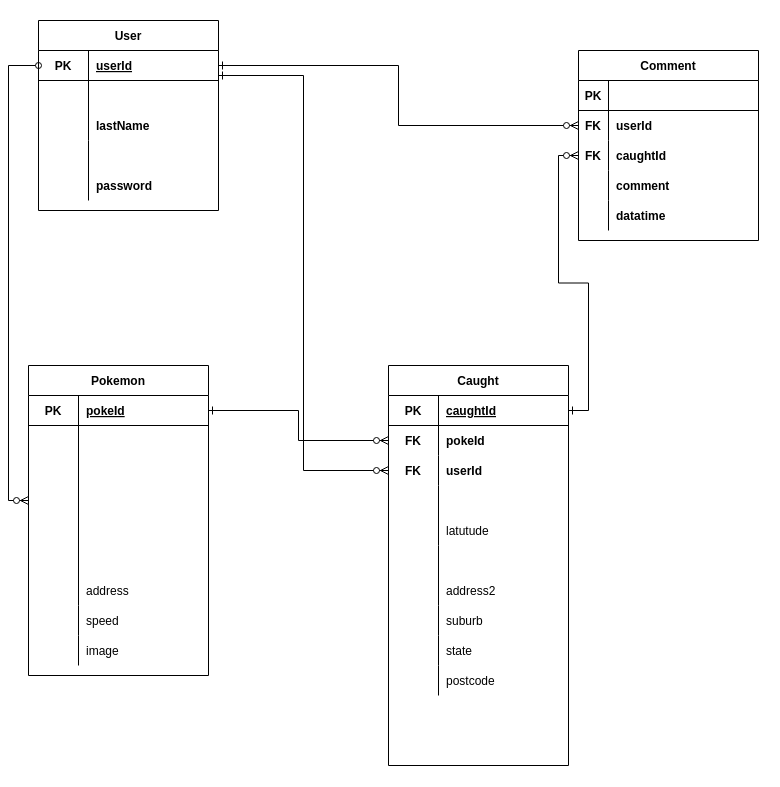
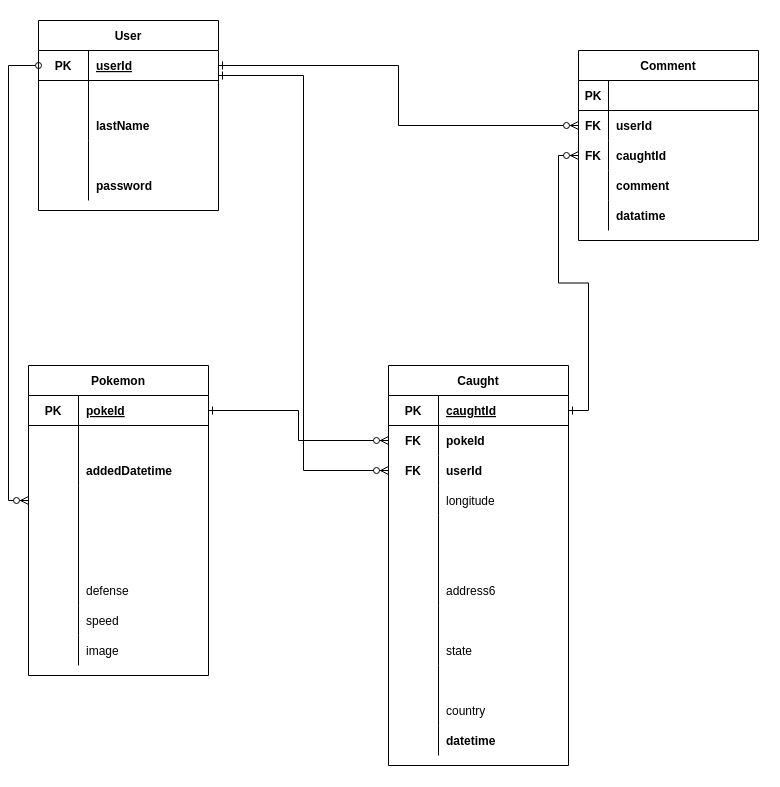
  <mxCell id="0" />
  <mxCell id="1" parent="0" />
  <mxCell id="2" style="edgeStyle=orthogonalEdgeStyle;rounded=0;orthogonalLoop=1;jettySize=auto;html=1;endArrow=ERzeroToMany;endFill=1;startArrow=ERone;startFill=0;" parent="1" source="20" target="7" edge="1"><mxGeometry relative="1" as="geometry"><Array as="points"><mxPoint x="390" y="65" /><mxPoint x="390" y="125" /></Array></mxGeometry></mxCell>
  <mxCell id="3" style="edgeStyle=orthogonalEdgeStyle;rounded=0;orthogonalLoop=1;jettySize=auto;html=1;startArrow=ERone;startFill=0;endArrow=ERzeroToMany;endFill=1;" parent="1" source="60" target="10" edge="1"><mxGeometry relative="1" as="geometry" /></mxCell>
  <mxCell id="4" value="Comment" style="shape=table;startSize=30;container=1;collapsible=1;childLayout=tableLayout;fixedRows=1;rowLines=0;fontStyle=1;align=center;resizeLast=1;" parent="1" vertex="1"><mxGeometry x="570" y="50" width="180" height="190" as="geometry"><mxRectangle x="560" y="370" width="90" height="30" as="alternateBounds" /></mxGeometry></mxCell>
  <mxCell id="5" value="" style="shape=partialRectangle;collapsible=0;dropTarget=0;pointerEvents=0;fillColor=none;top=0;left=0;bottom=1;right=0;points=[[0,0.5],[1,0.5]];portConstraint=eastwest;" parent="4" vertex="1"><mxGeometry y="30" width="180" height="30" as="geometry" /></mxCell>
  <mxCell id="6" value="PK" style="shape=partialRectangle;connectable=0;fillColor=none;top=0;left=0;bottom=0;right=0;fontStyle=1;overflow=hidden;" parent="5" vertex="1"><mxGeometry width="30" height="30" as="geometry" /></mxCell>
  <mxCell id="7" value="" style="shape=partialRectangle;collapsible=0;dropTarget=0;pointerEvents=0;fillColor=none;top=0;left=0;bottom=0;right=0;points=[[0,0.5],[1,0.5]];portConstraint=eastwest;" parent="4" vertex="1"><mxGeometry y="60" width="180" height="30" as="geometry" /></mxCell>
  <mxCell id="8" value="FK" style="shape=partialRectangle;connectable=0;fillColor=none;top=0;left=0;bottom=0;right=0;editable=1;overflow=hidden;fontStyle=1;" parent="7" vertex="1"><mxGeometry width="30" height="30" as="geometry" /></mxCell>
  <mxCell id="9" value="userId" style="shape=partialRectangle;connectable=0;fillColor=none;top=0;left=0;bottom=0;right=0;align=left;spacingLeft=6;overflow=hidden;fontStyle=1;" parent="7" vertex="1"><mxGeometry x="30" width="150" height="30" as="geometry" /></mxCell>
  <mxCell id="10" value="" style="shape=partialRectangle;collapsible=0;dropTarget=0;pointerEvents=0;fillColor=none;top=0;left=0;bottom=0;right=0;points=[[0,0.5],[1,0.5]];portConstraint=eastwest;" parent="4" vertex="1"><mxGeometry y="90" width="180" height="30" as="geometry" /></mxCell>
  <mxCell id="11" value="FK" style="shape=partialRectangle;connectable=0;fillColor=none;top=0;left=0;bottom=0;right=0;editable=1;overflow=hidden;fontStyle=1;" parent="10" vertex="1"><mxGeometry width="30" height="30" as="geometry" /></mxCell>
  <mxCell id="12" value="caughtId" style="shape=partialRectangle;connectable=0;fillColor=none;top=0;left=0;bottom=0;right=0;align=left;spacingLeft=6;overflow=hidden;fontStyle=1;" parent="10" vertex="1"><mxGeometry x="30" width="150" height="30" as="geometry" /></mxCell>
  <mxCell id="13" value="" style="shape=partialRectangle;collapsible=0;dropTarget=0;pointerEvents=0;fillColor=none;top=0;left=0;bottom=0;right=0;points=[[0,0.5],[1,0.5]];portConstraint=eastwest;" parent="4" vertex="1"><mxGeometry y="120" width="180" height="30" as="geometry" /></mxCell>
  <mxCell id="14" value="" style="shape=partialRectangle;connectable=0;fillColor=none;top=0;left=0;bottom=0;right=0;editable=1;overflow=hidden;" parent="13" vertex="1"><mxGeometry width="30" height="30" as="geometry" /></mxCell>
  <mxCell id="15" value="comment" style="shape=partialRectangle;connectable=0;fillColor=none;top=0;left=0;bottom=0;right=0;align=left;spacingLeft=6;overflow=hidden;fontStyle=1;" parent="13" vertex="1"><mxGeometry x="30" width="150" height="30" as="geometry" /></mxCell>
  <mxCell id="16" value="" style="shape=partialRectangle;collapsible=0;dropTarget=0;pointerEvents=0;fillColor=none;top=0;left=0;bottom=0;right=0;points=[[0,0.5],[1,0.5]];portConstraint=eastwest;" parent="4" vertex="1"><mxGeometry y="150" width="180" height="30" as="geometry" /></mxCell>
  <mxCell id="17" value="" style="shape=partialRectangle;connectable=0;fillColor=none;top=0;left=0;bottom=0;right=0;editable=1;overflow=hidden;" parent="16" vertex="1"><mxGeometry width="30" height="30" as="geometry" /></mxCell>
  <mxCell id="18" value="datatime" style="shape=partialRectangle;connectable=0;fillColor=none;top=0;left=0;bottom=0;right=0;align=left;spacingLeft=6;overflow=hidden;fontStyle=1;" parent="16" vertex="1"><mxGeometry x="30" width="150" height="30" as="geometry" /></mxCell>
  <mxCell id="19" value="User" style="shape=table;startSize=30;container=1;collapsible=1;childLayout=tableLayout;fixedRows=1;rowLines=0;fontStyle=1;align=center;resizeLast=1;" parent="1" vertex="1"><mxGeometry x="30" y="20" width="180" height="190" as="geometry"><mxRectangle x="110" y="370" width="90" height="30" as="alternateBounds" /></mxGeometry></mxCell>
  <mxCell id="20" value="" style="shape=partialRectangle;collapsible=0;dropTarget=0;pointerEvents=0;fillColor=none;top=0;left=0;bottom=1;right=0;points=[[0,0.5],[1,0.5]];portConstraint=eastwest;" parent="19" vertex="1"><mxGeometry y="30" width="180" height="30" as="geometry" /></mxCell>
  <mxCell id="21" value="PK" style="shape=partialRectangle;connectable=0;fillColor=none;top=0;left=0;bottom=0;right=0;fontStyle=1;overflow=hidden;" parent="20" vertex="1"><mxGeometry width="50" height="30" as="geometry" /></mxCell>
  <mxCell id="22" value="userId" style="shape=partialRectangle;connectable=0;fillColor=none;top=0;left=0;bottom=0;right=0;align=left;spacingLeft=6;fontStyle=5;overflow=hidden;" parent="20" vertex="1"><mxGeometry x="50" width="130" height="30" as="geometry" /></mxCell>
  <mxCell id="23" value="" style="shape=partialRectangle;collapsible=0;dropTarget=0;pointerEvents=0;fillColor=none;top=0;left=0;bottom=0;right=0;points=[[0,0.5],[1,0.5]];portConstraint=eastwest;" parent="19" vertex="1"><mxGeometry y="60" width="180" height="30" as="geometry" /></mxCell>
  <mxCell id="24" value="" style="shape=partialRectangle;connectable=0;fillColor=none;top=0;left=0;bottom=0;right=0;editable=1;overflow=hidden;" parent="23" vertex="1"><mxGeometry width="50" height="30" as="geometry" /></mxCell>
  <mxCell id="25" value="" style="shape=partialRectangle;collapsible=0;dropTarget=0;pointerEvents=0;fillColor=none;top=0;left=0;bottom=0;right=0;points=[[0,0.5],[1,0.5]];portConstraint=eastwest;" parent="19" vertex="1"><mxGeometry y="90" width="180" height="30" as="geometry" /></mxCell>
  <mxCell id="26" value="" style="shape=partialRectangle;connectable=0;fillColor=none;top=0;left=0;bottom=0;right=0;editable=1;overflow=hidden;" parent="25" vertex="1"><mxGeometry width="50" height="30" as="geometry" /></mxCell>
  <mxCell id="27" value="lastName" style="shape=partialRectangle;connectable=0;fillColor=none;top=0;left=0;bottom=0;right=0;align=left;spacingLeft=6;overflow=hidden;fontStyle=1;" parent="25" vertex="1"><mxGeometry x="50" width="130" height="30" as="geometry" /></mxCell>
  <mxCell id="28" value="" style="shape=partialRectangle;collapsible=0;dropTarget=0;pointerEvents=0;fillColor=none;top=0;left=0;bottom=0;right=0;points=[[0,0.5],[1,0.5]];portConstraint=eastwest;" parent="19" vertex="1"><mxGeometry y="120" width="180" height="30" as="geometry" /></mxCell>
  <mxCell id="29" value="" style="shape=partialRectangle;connectable=0;fillColor=none;top=0;left=0;bottom=0;right=0;editable=1;overflow=hidden;" parent="28" vertex="1"><mxGeometry width="50" height="30" as="geometry" /></mxCell>
  <mxCell id="30" value="" style="shape=partialRectangle;collapsible=0;dropTarget=0;pointerEvents=0;fillColor=none;top=0;left=0;bottom=0;right=0;points=[[0,0.5],[1,0.5]];portConstraint=eastwest;" parent="19" vertex="1"><mxGeometry y="150" width="180" height="30" as="geometry" /></mxCell>
  <mxCell id="31" value="" style="shape=partialRectangle;connectable=0;fillColor=none;top=0;left=0;bottom=0;right=0;editable=1;overflow=hidden;" parent="30" vertex="1"><mxGeometry width="50" height="30" as="geometry" /></mxCell>
  <mxCell id="32" value="password" style="shape=partialRectangle;connectable=0;fillColor=none;top=0;left=0;bottom=0;right=0;align=left;spacingLeft=6;overflow=hidden;fontStyle=1;" parent="30" vertex="1"><mxGeometry x="50" width="130" height="30" as="geometry" /></mxCell>
  <mxCell id="33" style="edgeStyle=orthogonalEdgeStyle;rounded=0;orthogonalLoop=1;jettySize=auto;html=1;entryX=0;entryY=0.5;entryDx=0;entryDy=0;endArrow=ERzeroToMany;endFill=1;startArrow=oval;startFill=0;" parent="1" source="20" target="43" edge="1"><mxGeometry relative="1" as="geometry" /></mxCell>
  <mxCell id="34" value="Pokemon" style="shape=table;startSize=30;container=1;collapsible=1;childLayout=tableLayout;fixedRows=1;rowLines=0;fontStyle=1;align=center;resizeLast=1;" parent="1" vertex="1"><mxGeometry x="20" y="365" width="180" height="310" as="geometry"><mxRectangle x="110" y="100" width="90" height="30" as="alternateBounds" /></mxGeometry></mxCell>
  <mxCell id="35" value="" style="shape=partialRectangle;collapsible=0;dropTarget=0;pointerEvents=0;fillColor=none;top=0;left=0;bottom=1;right=0;points=[[0,0.5],[1,0.5]];portConstraint=eastwest;" parent="34" vertex="1"><mxGeometry y="30" width="180" height="30" as="geometry" /></mxCell>
  <mxCell id="36" value="PK" style="shape=partialRectangle;connectable=0;fillColor=none;top=0;left=0;bottom=0;right=0;fontStyle=1;overflow=hidden;" parent="35" vertex="1"><mxGeometry width="50" height="30" as="geometry" /></mxCell>
  <mxCell id="37" value="pokeId" style="shape=partialRectangle;connectable=0;fillColor=none;top=0;left=0;bottom=0;right=0;align=left;spacingLeft=6;fontStyle=5;overflow=hidden;" parent="35" vertex="1"><mxGeometry x="50" width="130" height="30" as="geometry" /></mxCell>
  <mxCell id="38" value="" style="shape=partialRectangle;collapsible=0;dropTarget=0;pointerEvents=0;fillColor=none;top=0;left=0;bottom=0;right=0;points=[[0,0.5],[1,0.5]];portConstraint=eastwest;" parent="34" vertex="1"><mxGeometry y="60" width="180" height="30" as="geometry" /></mxCell>
  <mxCell id="39" value="" style="shape=partialRectangle;connectable=0;fillColor=none;top=0;left=0;bottom=0;right=0;editable=1;overflow=hidden;" parent="38" vertex="1"><mxGeometry width="50" height="30" as="geometry" /></mxCell>
  <mxCell id="40" value="" style="shape=partialRectangle;collapsible=0;dropTarget=0;pointerEvents=0;fillColor=none;top=0;left=0;bottom=0;right=0;points=[[0,0.5],[1,0.5]];portConstraint=eastwest;" parent="34" vertex="1"><mxGeometry y="90" width="180" height="30" as="geometry" /></mxCell>
  <mxCell id="41" value="" style="shape=partialRectangle;connectable=0;fillColor=none;top=0;left=0;bottom=0;right=0;editable=1;overflow=hidden;" parent="40" vertex="1"><mxGeometry width="50" height="30" as="geometry" /></mxCell>
+ <mxCell id="42" value="addedDatetime" style="shape=partialRectangle;connectable=0;fillColor=none;top=0;left=0;bottom=0;right=0;align=left;spacingLeft=6;overflow=hidden;fontStyle=1;" parent="40" vertex="1"><mxGeometry x="50" width="130" height="30" as="geometry" /></mxCell>
  <mxCell id="43" value="" style="shape=partialRectangle;collapsible=0;dropTarget=0;pointerEvents=0;fillColor=none;top=0;left=0;bottom=0;right=0;points=[[0,0.5],[1,0.5]];portConstraint=eastwest;" parent="34" vertex="1"><mxGeometry y="120" width="180" height="30" as="geometry" /></mxCell>
  <mxCell id="44" value="" style="shape=partialRectangle;connectable=0;fillColor=none;top=0;left=0;bottom=0;right=0;editable=1;overflow=hidden;" parent="43" vertex="1"><mxGeometry width="50" height="30" as="geometry" /></mxCell>
  <mxCell id="45" value="" style="shape=partialRectangle;collapsible=0;dropTarget=0;pointerEvents=0;fillColor=none;top=0;left=0;bottom=0;right=0;points=[[0,0.5],[1,0.5]];portConstraint=eastwest;" parent="34" vertex="1"><mxGeometry y="150" width="180" height="30" as="geometry" /></mxCell>
  <mxCell id="46" value="" style="shape=partialRectangle;connectable=0;fillColor=none;top=0;left=0;bottom=0;right=0;editable=1;overflow=hidden;" parent="45" vertex="1"><mxGeometry width="50" height="30" as="geometry" /></mxCell>
  <mxCell id="47" value="" style="shape=partialRectangle;collapsible=0;dropTarget=0;pointerEvents=0;fillColor=none;top=0;left=0;bottom=0;right=0;points=[[0,0.5],[1,0.5]];portConstraint=eastwest;" parent="34" vertex="1"><mxGeometry y="180" width="180" height="30" as="geometry" /></mxCell>
  <mxCell id="48" value="" style="shape=partialRectangle;connectable=0;fillColor=none;top=0;left=0;bottom=0;right=0;editable=1;overflow=hidden;" parent="47" vertex="1"><mxGeometry width="50" height="30" as="geometry" /></mxCell>
  <mxCell id="49" value="" style="shape=partialRectangle;collapsible=0;dropTarget=0;pointerEvents=0;fillColor=none;top=0;left=0;bottom=0;right=0;points=[[0,0.5],[1,0.5]];portConstraint=eastwest;" parent="34" vertex="1"><mxGeometry y="210" width="180" height="30" as="geometry" /></mxCell>
  <mxCell id="50" value="" style="shape=partialRectangle;connectable=0;fillColor=none;top=0;left=0;bottom=0;right=0;editable=1;overflow=hidden;" parent="49" vertex="1"><mxGeometry width="50" height="30" as="geometry" /></mxCell>
- <mxCell id="51" value="address" style="shape=partialRectangle;connectable=0;fillColor=none;top=0;left=0;bottom=0;right=0;align=left;spacingLeft=6;overflow=hidden;fontStyle=0;" parent="49" vertex="1"><mxGeometry x="50" width="130" height="30" as="geometry" /></mxCell>
+ <mxCell id="51" value="defense" style="shape=partialRectangle;connectable=0;fillColor=none;top=0;left=0;bottom=0;right=0;align=left;spacingLeft=6;overflow=hidden;fontStyle=0;" parent="49" vertex="1"><mxGeometry x="50" width="130" height="30" as="geometry" /></mxCell>
  <mxCell id="52" value="" style="shape=partialRectangle;collapsible=0;dropTarget=0;pointerEvents=0;fillColor=none;top=0;left=0;bottom=0;right=0;points=[[0,0.5],[1,0.5]];portConstraint=eastwest;" parent="34" vertex="1"><mxGeometry y="240" width="180" height="30" as="geometry" /></mxCell>
  <mxCell id="53" value="" style="shape=partialRectangle;connectable=0;fillColor=none;top=0;left=0;bottom=0;right=0;editable=1;overflow=hidden;" parent="52" vertex="1"><mxGeometry width="50" height="30" as="geometry" /></mxCell>
  <mxCell id="54" value="speed" style="shape=partialRectangle;connectable=0;fillColor=none;top=0;left=0;bottom=0;right=0;align=left;spacingLeft=6;overflow=hidden;fontStyle=0;" parent="52" vertex="1"><mxGeometry x="50" width="130" height="30" as="geometry" /></mxCell>
  <mxCell id="55" value="" style="shape=partialRectangle;collapsible=0;dropTarget=0;pointerEvents=0;fillColor=none;top=0;left=0;bottom=0;right=0;points=[[0,0.5],[1,0.5]];portConstraint=eastwest;" parent="34" vertex="1"><mxGeometry y="270" width="180" height="30" as="geometry" /></mxCell>
  <mxCell id="56" value="" style="shape=partialRectangle;connectable=0;fillColor=none;top=0;left=0;bottom=0;right=0;editable=1;overflow=hidden;" parent="55" vertex="1"><mxGeometry width="50" height="30" as="geometry" /></mxCell>
  <mxCell id="57" value="image" style="shape=partialRectangle;connectable=0;fillColor=none;top=0;left=0;bottom=0;right=0;align=left;spacingLeft=6;overflow=hidden;fontStyle=0;" parent="55" vertex="1"><mxGeometry x="50" width="130" height="30" as="geometry" /></mxCell>
  <mxCell id="58" style="edgeStyle=orthogonalEdgeStyle;rounded=0;orthogonalLoop=1;jettySize=auto;html=1;entryX=0;entryY=0.5;entryDx=0;entryDy=0;startArrow=ERone;startFill=0;endArrow=ERzeroToMany;endFill=1;" parent="1" source="35" target="63" edge="1"><mxGeometry relative="1" as="geometry" /></mxCell>
  <mxCell id="59" value="Caught" style="shape=table;startSize=30;container=1;collapsible=1;childLayout=tableLayout;fixedRows=1;rowLines=0;fontStyle=1;align=center;resizeLast=1;" parent="1" vertex="1"><mxGeometry x="380" y="365" width="180" height="400" as="geometry"><mxRectangle x="340" y="370" width="90" height="30" as="alternateBounds" /></mxGeometry></mxCell>
  <mxCell id="60" value="" style="shape=partialRectangle;collapsible=0;dropTarget=0;pointerEvents=0;fillColor=none;top=0;left=0;bottom=1;right=0;points=[[0,0.5],[1,0.5]];portConstraint=eastwest;" parent="59" vertex="1"><mxGeometry y="30" width="180" height="30" as="geometry" /></mxCell>
  <mxCell id="61" value="PK" style="shape=partialRectangle;connectable=0;fillColor=none;top=0;left=0;bottom=0;right=0;fontStyle=1;overflow=hidden;" parent="60" vertex="1"><mxGeometry width="50" height="30" as="geometry" /></mxCell>
  <mxCell id="62" value="caughtId" style="shape=partialRectangle;connectable=0;fillColor=none;top=0;left=0;bottom=0;right=0;align=left;spacingLeft=6;fontStyle=5;overflow=hidden;" parent="60" vertex="1"><mxGeometry x="50" width="130" height="30" as="geometry" /></mxCell>
  <mxCell id="63" value="" style="shape=partialRectangle;collapsible=0;dropTarget=0;pointerEvents=0;fillColor=none;top=0;left=0;bottom=0;right=0;points=[[0,0.5],[1,0.5]];portConstraint=eastwest;" parent="59" vertex="1"><mxGeometry y="60" width="180" height="30" as="geometry" /></mxCell>
  <mxCell id="64" value="FK" style="shape=partialRectangle;connectable=0;fillColor=none;top=0;left=0;bottom=0;right=0;editable=1;overflow=hidden;fontStyle=1;" parent="63" vertex="1"><mxGeometry width="50" height="30" as="geometry" /></mxCell>
  <mxCell id="65" value="pokeId" style="shape=partialRectangle;connectable=0;fillColor=none;top=0;left=0;bottom=0;right=0;align=left;spacingLeft=6;overflow=hidden;fontStyle=1;" parent="63" vertex="1"><mxGeometry x="50" width="130" height="30" as="geometry" /></mxCell>
  <mxCell id="66" value="" style="shape=partialRectangle;collapsible=0;dropTarget=0;pointerEvents=0;fillColor=none;top=0;left=0;bottom=0;right=0;points=[[0,0.5],[1,0.5]];portConstraint=eastwest;" parent="59" vertex="1"><mxGeometry y="90" width="180" height="30" as="geometry" /></mxCell>
  <mxCell id="67" value="FK" style="shape=partialRectangle;connectable=0;fillColor=none;top=0;left=0;bottom=0;right=0;editable=1;overflow=hidden;fontStyle=1;" parent="66" vertex="1"><mxGeometry width="50" height="30" as="geometry" /></mxCell>
  <mxCell id="68" value="userId" style="shape=partialRectangle;connectable=0;fillColor=none;top=0;left=0;bottom=0;right=0;align=left;spacingLeft=6;overflow=hidden;fontStyle=1;" parent="66" vertex="1"><mxGeometry x="50" width="130" height="30" as="geometry" /></mxCell>
  <mxCell id="69" value="" style="shape=partialRectangle;collapsible=0;dropTarget=0;pointerEvents=0;fillColor=none;top=0;left=0;bottom=0;right=0;points=[[0,0.5],[1,0.5]];portConstraint=eastwest;" parent="59" vertex="1"><mxGeometry y="120" width="180" height="30" as="geometry" /></mxCell>
  <mxCell id="70" value="" style="shape=partialRectangle;connectable=0;fillColor=none;top=0;left=0;bottom=0;right=0;editable=1;overflow=hidden;" parent="69" vertex="1"><mxGeometry width="50" height="30" as="geometry" /></mxCell>
+ <mxCell id="71" value="longitude" style="shape=partialRectangle;connectable=0;fillColor=none;top=0;left=0;bottom=0;right=0;align=left;spacingLeft=6;overflow=hidden;fontStyle=0;" parent="69" vertex="1"><mxGeometry x="50" width="130" height="30" as="geometry" /></mxCell>
  <mxCell id="72" value="" style="shape=partialRectangle;collapsible=0;dropTarget=0;pointerEvents=0;fillColor=none;top=0;left=0;bottom=0;right=0;points=[[0,0.5],[1,0.5]];portConstraint=eastwest;" parent="59" vertex="1"><mxGeometry y="150" width="180" height="30" as="geometry" /></mxCell>
  <mxCell id="73" value="" style="shape=partialRectangle;connectable=0;fillColor=none;top=0;left=0;bottom=0;right=0;editable=1;overflow=hidden;" parent="72" vertex="1"><mxGeometry width="50" height="30" as="geometry" /></mxCell>
- <mxCell id="74" value="latutude" style="shape=partialRectangle;connectable=0;fillColor=none;top=0;left=0;bottom=0;right=0;align=left;spacingLeft=6;overflow=hidden;fontStyle=0;" parent="72" vertex="1"><mxGeometry x="50" width="130" height="30" as="geometry" /></mxCell>
  <mxCell id="75" value="" style="shape=partialRectangle;collapsible=0;dropTarget=0;pointerEvents=0;fillColor=none;top=0;left=0;bottom=0;right=0;points=[[0,0.5],[1,0.5]];portConstraint=eastwest;" parent="59" vertex="1"><mxGeometry y="180" width="180" height="30" as="geometry" /></mxCell>
  <mxCell id="76" value="" style="shape=partialRectangle;connectable=0;fillColor=none;top=0;left=0;bottom=0;right=0;editable=1;overflow=hidden;" parent="75" vertex="1"><mxGeometry width="50" height="30" as="geometry" /></mxCell>
  <mxCell id="77" value="" style="shape=partialRectangle;collapsible=0;dropTarget=0;pointerEvents=0;fillColor=none;top=0;left=0;bottom=0;right=0;points=[[0,0.5],[1,0.5]];portConstraint=eastwest;" parent="59" vertex="1"><mxGeometry y="210" width="180" height="30" as="geometry" /></mxCell>
  <mxCell id="78" value="" style="shape=partialRectangle;connectable=0;fillColor=none;top=0;left=0;bottom=0;right=0;editable=1;overflow=hidden;" parent="77" vertex="1"><mxGeometry width="50" height="30" as="geometry" /></mxCell>
- <mxCell id="79" value="address2" style="shape=partialRectangle;connectable=0;fillColor=none;top=0;left=0;bottom=0;right=0;align=left;spacingLeft=6;overflow=hidden;fontStyle=0;" parent="77" vertex="1"><mxGeometry x="50" width="130" height="30" as="geometry" /></mxCell>
+ <mxCell id="79" value="address6" style="shape=partialRectangle;connectable=0;fillColor=none;top=0;left=0;bottom=0;right=0;align=left;spacingLeft=6;overflow=hidden;fontStyle=0;" parent="77" vertex="1"><mxGeometry x="50" width="130" height="30" as="geometry" /></mxCell>
  <mxCell id="80" value="" style="shape=partialRectangle;collapsible=0;dropTarget=0;pointerEvents=0;fillColor=none;top=0;left=0;bottom=0;right=0;points=[[0,0.5],[1,0.5]];portConstraint=eastwest;" parent="59" vertex="1"><mxGeometry y="240" width="180" height="30" as="geometry" /></mxCell>
  <mxCell id="81" value="" style="shape=partialRectangle;connectable=0;fillColor=none;top=0;left=0;bottom=0;right=0;editable=1;overflow=hidden;" parent="80" vertex="1"><mxGeometry width="50" height="30" as="geometry" /></mxCell>
- <mxCell id="82" value="suburb" style="shape=partialRectangle;connectable=0;fillColor=none;top=0;left=0;bottom=0;right=0;align=left;spacingLeft=6;overflow=hidden;fontStyle=0;" parent="80" vertex="1"><mxGeometry x="50" width="130" height="30" as="geometry" /></mxCell>
  <mxCell id="83" value="" style="shape=partialRectangle;collapsible=0;dropTarget=0;pointerEvents=0;fillColor=none;top=0;left=0;bottom=0;right=0;points=[[0,0.5],[1,0.5]];portConstraint=eastwest;" parent="59" vertex="1"><mxGeometry y="270" width="180" height="30" as="geometry" /></mxCell>
  <mxCell id="84" value="" style="shape=partialRectangle;connectable=0;fillColor=none;top=0;left=0;bottom=0;right=0;editable=1;overflow=hidden;" parent="83" vertex="1"><mxGeometry width="50" height="30" as="geometry" /></mxCell>
  <mxCell id="85" value="state" style="shape=partialRectangle;connectable=0;fillColor=none;top=0;left=0;bottom=0;right=0;align=left;spacingLeft=6;overflow=hidden;fontStyle=0;" parent="83" vertex="1"><mxGeometry x="50" width="130" height="30" as="geometry" /></mxCell>
  <mxCell id="86" value="" style="shape=partialRectangle;collapsible=0;dropTarget=0;pointerEvents=0;fillColor=none;top=0;left=0;bottom=0;right=0;points=[[0,0.5],[1,0.5]];portConstraint=eastwest;" parent="59" vertex="1"><mxGeometry y="300" width="180" height="30" as="geometry" /></mxCell>
  <mxCell id="87" value="" style="shape=partialRectangle;connectable=0;fillColor=none;top=0;left=0;bottom=0;right=0;editable=1;overflow=hidden;" parent="86" vertex="1"><mxGeometry width="50" height="30" as="geometry" /></mxCell>
- <mxCell id="88" value="postcode" style="shape=partialRectangle;connectable=0;fillColor=none;top=0;left=0;bottom=0;right=0;align=left;spacingLeft=6;overflow=hidden;fontStyle=0;" parent="86" vertex="1"><mxGeometry x="50" width="130" height="30" as="geometry" /></mxCell>
  <mxCell id="89" value="" style="shape=partialRectangle;collapsible=0;dropTarget=0;pointerEvents=0;fillColor=none;top=0;left=0;bottom=0;right=0;points=[[0,0.5],[1,0.5]];portConstraint=eastwest;" parent="59" vertex="1"><mxGeometry y="330" width="180" height="30" as="geometry" /></mxCell>
  <mxCell id="90" value="" style="shape=partialRectangle;connectable=0;fillColor=none;top=0;left=0;bottom=0;right=0;editable=1;overflow=hidden;" parent="89" vertex="1"><mxGeometry width="50" height="30" as="geometry" /></mxCell>
+ <mxCell id="91" value="country" style="shape=partialRectangle;connectable=0;fillColor=none;top=0;left=0;bottom=0;right=0;align=left;spacingLeft=6;overflow=hidden;fontStyle=0;" parent="89" vertex="1"><mxGeometry x="50" width="130" height="30" as="geometry" /></mxCell>
  <mxCell id="92" value="" style="shape=partialRectangle;collapsible=0;dropTarget=0;pointerEvents=0;fillColor=none;top=0;left=0;bottom=0;right=0;points=[[0,0.5],[1,0.5]];portConstraint=eastwest;" parent="59" vertex="1"><mxGeometry y="360" width="180" height="30" as="geometry" /></mxCell>
  <mxCell id="93" value="" style="shape=partialRectangle;connectable=0;fillColor=none;top=0;left=0;bottom=0;right=0;editable=1;overflow=hidden;" parent="92" vertex="1"><mxGeometry width="50" height="30" as="geometry" /></mxCell>
+ <mxCell id="94" value="datetime" style="shape=partialRectangle;connectable=0;fillColor=none;top=0;left=0;bottom=0;right=0;align=left;spacingLeft=6;overflow=hidden;fontStyle=1;" parent="92" vertex="1"><mxGeometry x="50" width="130" height="30" as="geometry" /></mxCell>
  <mxCell id="95" style="edgeStyle=orthogonalEdgeStyle;rounded=0;orthogonalLoop=1;jettySize=auto;html=1;entryX=0;entryY=0.5;entryDx=0;entryDy=0;endArrow=ERzeroToMany;endFill=1;startArrow=ERone;startFill=0;" edge="1" parent="1" source="20" target="66"><mxGeometry relative="1" as="geometry"><Array as="points"><mxPoint x="295" y="75" /><mxPoint x="295" y="470" /></Array></mxGeometry></mxCell>
